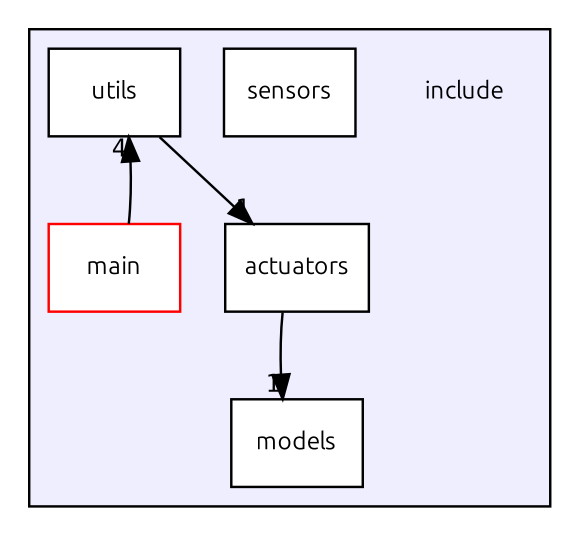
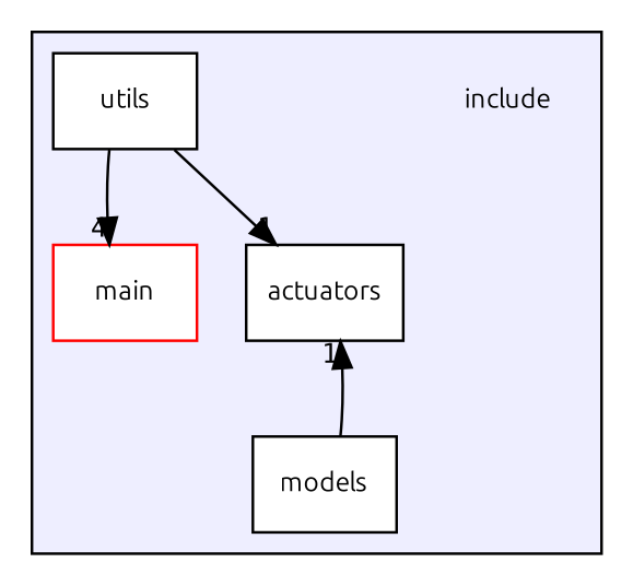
  digraph {
    compound=true
    fontname=Ubuntu
    node [fontname=Ubuntu fontsize=10 shape=box fillcolor=white style=filled]
    edge [fontname=Ubuntu headlabel=1 labeldistance=1.5 labelfontname=Helvetica labelfontsize=10]
    n1 [label=include shape=plaintext fillcolor="" style=""]
    n2 [label=actuators]
    n3 [color=red label=main]
    n4 [label=models]
-   n5 [label=sensors]
    n6 [label=utils]
    subgraph cluster_1 {
      bgcolor="#eeeeff"
      pencolor=black
      n1
      n2
      n3
      n4
-     n5
      n6
    }
-   n3 -> n6 [headlabel=4]
-   n2 -> n4
+   n6 -> n3 [headlabel=4]
+   n4 -> n2
    n6 -> n2
  }
